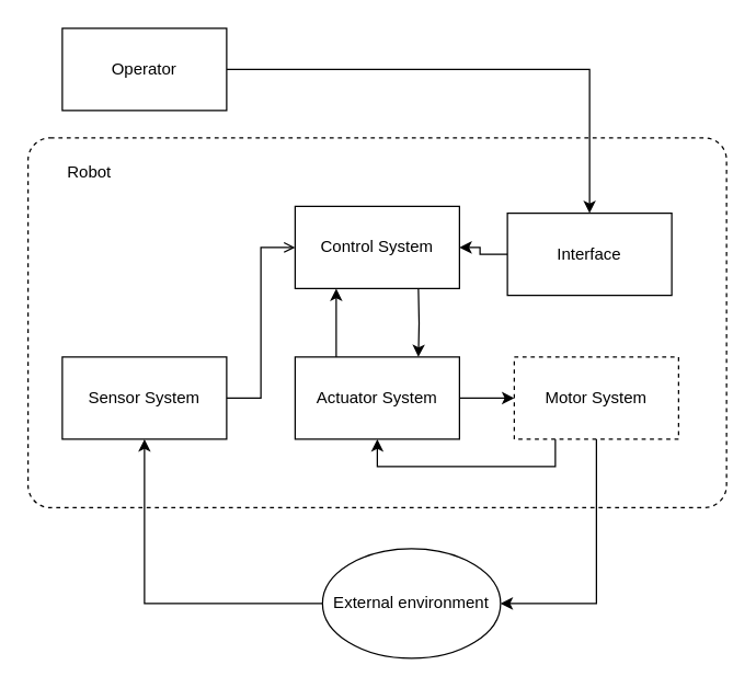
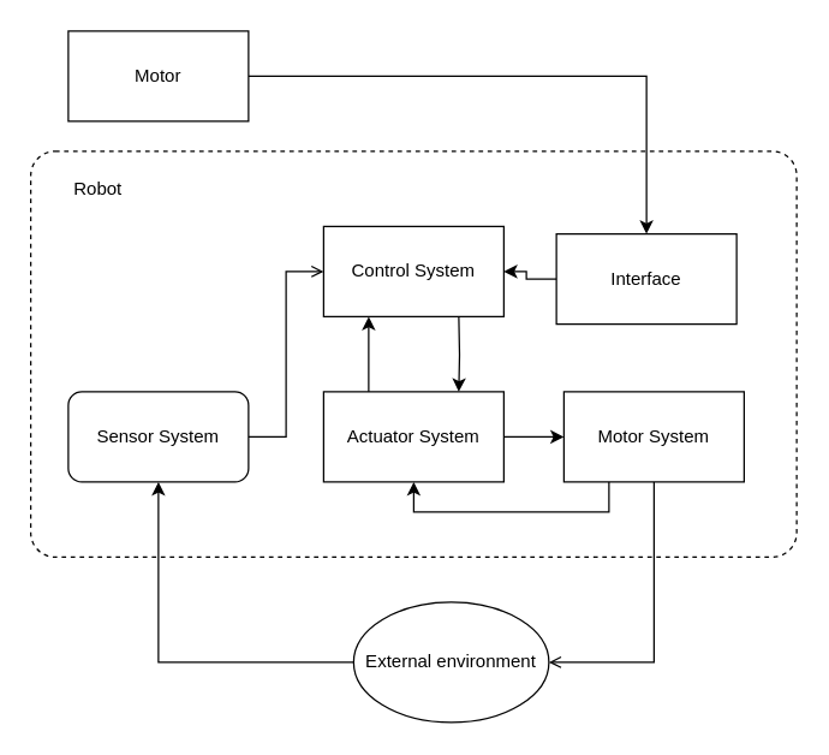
  <mxCell id="0" />
  <mxCell id="1" parent="0" />
  <mxCell id="2" value="" style="rounded=1;whiteSpace=wrap;html=1;fillColor=none;arcSize=6;dashed=1;" parent="1" vertex="1"><mxGeometry x="20" y="100" width="510" height="270" as="geometry" /></mxCell>
- <mxCell id="3" style="edgeStyle=orthogonalEdgeStyle;rounded=0;orthogonalLoop=1;jettySize=auto;html=1;exitX=0.5;exitY=1;exitDx=0;exitDy=0;entryX=1;entryY=0.5;entryDx=0;entryDy=0;" parent="1" source="5" target="7" edge="1"><mxGeometry relative="1" as="geometry" /></mxCell>
+ <mxCell id="3" style="edgeStyle=orthogonalEdgeStyle;rounded=0;orthogonalLoop=1;jettySize=auto;html=1;exitX=0.5;exitY=1;exitDx=0;exitDy=0;entryX=1;entryY=0.5;entryDx=0;entryDy=0;endArrow=open;" parent="1" source="5" target="7" edge="1"><mxGeometry relative="1" as="geometry" /></mxCell>
  <mxCell id="4" style="edgeStyle=orthogonalEdgeStyle;rounded=0;orthogonalLoop=1;jettySize=auto;html=1;exitX=0.25;exitY=1;exitDx=0;exitDy=0;entryX=0.5;entryY=1;entryDx=0;entryDy=0;" parent="1" source="5" target="12" edge="1"><mxGeometry relative="1" as="geometry" /></mxCell>
- <mxCell id="5" value="Motor System" style="rounded=0;whiteSpace=wrap;html=1;dashed=1;" parent="1" vertex="1"><mxGeometry x="375" y="260" width="120" height="60" as="geometry" /></mxCell>
+ <mxCell id="5" value="Motor System" style="rounded=0;whiteSpace=wrap;html=1;" parent="1" vertex="1"><mxGeometry x="375" y="260" width="120" height="60" as="geometry" /></mxCell>
  <mxCell id="6" style="edgeStyle=orthogonalEdgeStyle;rounded=0;orthogonalLoop=1;jettySize=auto;html=1;exitX=0;exitY=0.5;exitDx=0;exitDy=0;entryX=0.5;entryY=1;entryDx=0;entryDy=0;" parent="1" source="7" target="9" edge="1"><mxGeometry relative="1" as="geometry" /></mxCell>
  <mxCell id="7" value="External environment" style="ellipse;whiteSpace=wrap;html=1;aspect=fixed;" parent="1" vertex="1"><mxGeometry x="235" y="400" width="130" height="80" as="geometry" /></mxCell>
  <mxCell id="8" style="edgeStyle=orthogonalEdgeStyle;rounded=0;orthogonalLoop=1;jettySize=auto;html=1;exitX=1;exitY=0.5;exitDx=0;exitDy=0;entryX=0;entryY=0.5;entryDx=0;entryDy=0;endArrow=open;" parent="1" source="9" target="19" edge="1"><mxGeometry relative="1" as="geometry" /></mxCell>
- <mxCell id="9" value="Sensor System" style="rounded=0;whiteSpace=wrap;html=1;" parent="1" vertex="1"><mxGeometry x="45" y="260" width="120" height="60" as="geometry" /></mxCell>
+ <mxCell id="9" value="Sensor System" style="whiteSpace=wrap;html=1;rounded=1;" parent="1" vertex="1"><mxGeometry x="45" y="260" width="120" height="60" as="geometry" /></mxCell>
  <mxCell id="10" style="edgeStyle=orthogonalEdgeStyle;rounded=0;orthogonalLoop=1;jettySize=auto;html=1;exitX=1;exitY=0.5;exitDx=0;exitDy=0;entryX=0;entryY=0.5;entryDx=0;entryDy=0;" parent="1" source="12" target="5" edge="1"><mxGeometry relative="1" as="geometry" /></mxCell>
  <mxCell id="11" style="edgeStyle=orthogonalEdgeStyle;rounded=0;orthogonalLoop=1;jettySize=auto;html=1;exitX=0.25;exitY=0;exitDx=0;exitDy=0;entryX=0.25;entryY=1;entryDx=0;entryDy=0;" parent="1" source="12" edge="1"><mxGeometry relative="1" as="geometry"><mxPoint x="245" y="210" as="targetPoint" /></mxGeometry></mxCell>
  <mxCell id="12" value="Actuator System" style="rounded=0;whiteSpace=wrap;html=1;" parent="1" vertex="1"><mxGeometry x="215" y="260" width="120" height="60" as="geometry" /></mxCell>
  <mxCell id="13" style="edgeStyle=orthogonalEdgeStyle;rounded=0;orthogonalLoop=1;jettySize=auto;html=1;exitX=0.75;exitY=1;exitDx=0;exitDy=0;entryX=0.75;entryY=0;entryDx=0;entryDy=0;" parent="1" target="12" edge="1"><mxGeometry relative="1" as="geometry"><mxPoint x="305" y="210" as="sourcePoint" /></mxGeometry></mxCell>
  <mxCell id="14" style="edgeStyle=orthogonalEdgeStyle;rounded=0;orthogonalLoop=1;jettySize=auto;html=1;exitX=1;exitY=0.5;exitDx=0;exitDy=0;entryX=0.5;entryY=0;entryDx=0;entryDy=0;" parent="1" source="15" target="18" edge="1"><mxGeometry relative="1" as="geometry" /></mxCell>
- <mxCell id="15" value="Operator" style="rounded=0;whiteSpace=wrap;html=1;" parent="1" vertex="1"><mxGeometry x="45" y="20" width="120" height="60" as="geometry" /></mxCell>
+ <mxCell id="15" value="Motor" style="rounded=0;whiteSpace=wrap;html=1;" parent="1" vertex="1"><mxGeometry x="45" y="20" width="120" height="60" as="geometry" /></mxCell>
  <mxCell id="16" value="Robot" style="text;html=1;strokeColor=none;fillColor=none;align=center;verticalAlign=middle;whiteSpace=wrap;rounded=0;" parent="1" vertex="1"><mxGeometry x="35" y="110" width="60" height="30" as="geometry" /></mxCell>
  <mxCell id="17" style="edgeStyle=orthogonalEdgeStyle;rounded=0;orthogonalLoop=1;jettySize=auto;html=1;exitX=0;exitY=0.5;exitDx=0;exitDy=0;" parent="1" source="18" target="19" edge="1"><mxGeometry relative="1" as="geometry" /></mxCell>
  <mxCell id="18" value="Interface" style="rounded=0;whiteSpace=wrap;html=1;" parent="1" vertex="1"><mxGeometry x="370" y="155" width="120" height="60" as="geometry" /></mxCell>
  <mxCell id="19" value="Control System" style="rounded=0;whiteSpace=wrap;html=1;" parent="1" vertex="1"><mxGeometry x="215" y="150" width="120" height="60" as="geometry" /></mxCell>
